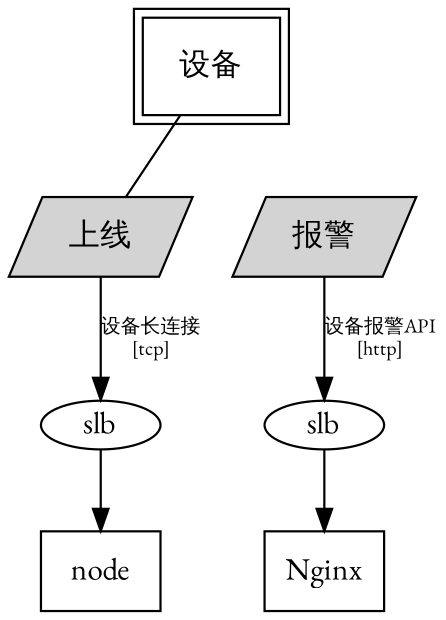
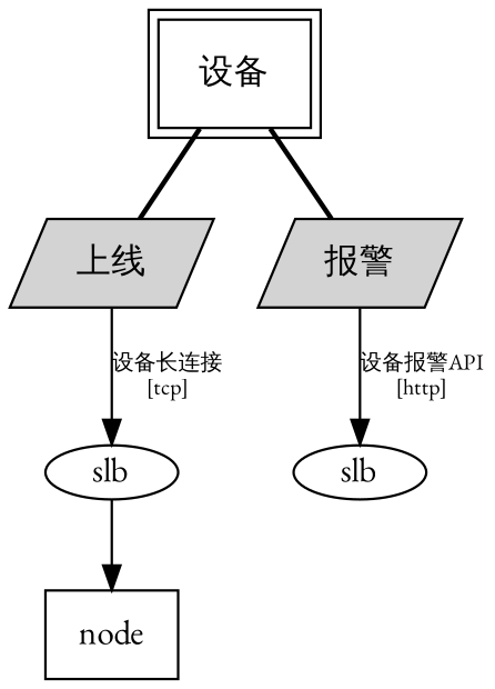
  digraph {
    fontname="EB Garamond"
    node [fontname="EB Garamond" shape=box]
    edge [fontname="EB Garamond"]
    n1 [label="设备" peripheries=2]
    n2 [label="上线" shape=polygon skew=.5 style=filled]
    n3 [label="报警" shape=polygon skew=.5 style=filled]
    n4 [fixedsize=true height=.3 label=slb shape=""]
    n5 [fixedsize=true height=.3 label=slb shape=""]
    n6 [label="node"]
-   n7 [label=Nginx]
-   n1 -> n2 [arrowhead=none style=solid]
+   n1 -> n2 [arrowhead=none style=bold]
+   n1 -> n3 [arrowhead=none style=bold]
    n2 -> n4 [fontsize=9 label="设备长连接\n[tcp]"]
    n3 -> n5 [fontsize=9 label="设备报警API\n[http]"]
    n4 -> n6
-   n5 -> n7
  }
